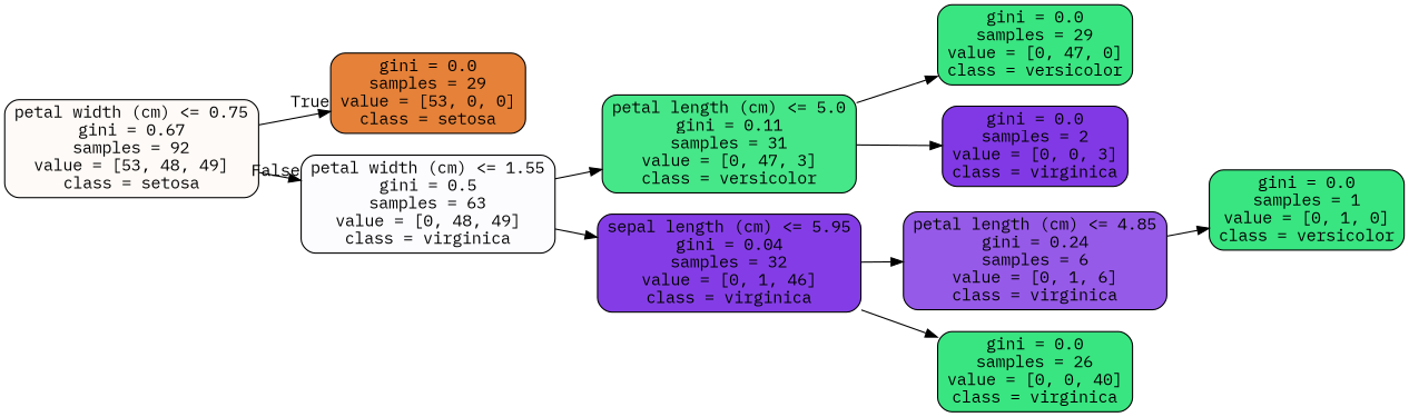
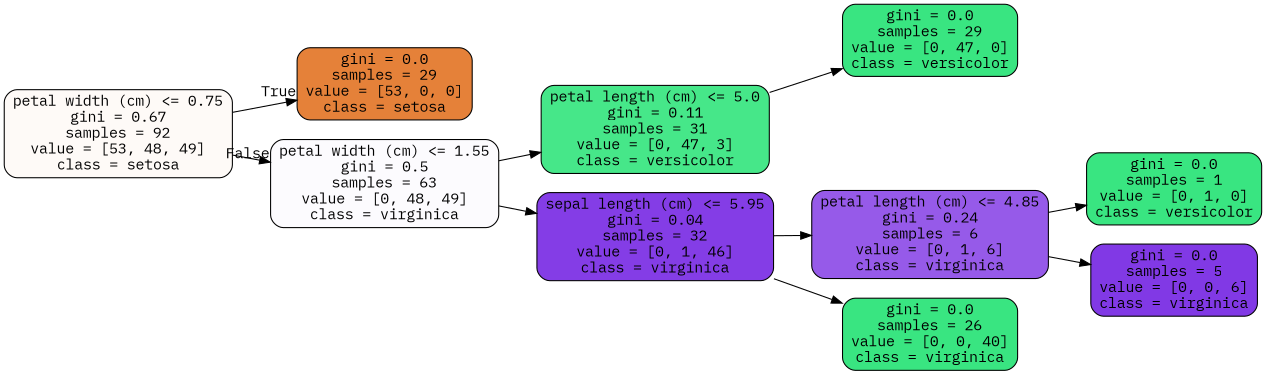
  digraph {
    fontname="IBM Plex Mono"
    rankdir=LR
    node [color=black fillcolor="#39e581" fontname="IBM Plex Mono" shape=box style="filled, rounded"]
    edge [fontname="IBM Plex Mono"]
    n1 [fillcolor="#fefaf7" label="petal width (cm) <= 0.75\ngini = 0.67\nsamples = 92\nvalue = [53, 48, 49]\nclass = setosa"]
    n2 [fillcolor="#e58139" label="gini = 0.0\nsamples = 29\nvalue = [53, 0, 0]\nclass = setosa"]
    n3 [fillcolor="#fcfbfe" label="petal width (cm) <= 1.55\ngini = 0.5\nsamples = 63\nvalue = [0, 48, 49]\nclass = virginica"]
    n4 [fillcolor="#46e789" label="petal length (cm) <= 5.0\ngini = 0.11\nsamples = 31\nvalue = [0, 47, 3]\nclass = versicolor"]
    n5 [fillcolor="#843de6" label="sepal length (cm) <= 5.95\ngini = 0.04\nsamples = 32\nvalue = [0, 1, 46]\nclass = virginica"]
    n6 [label="gini = 0.0\nsamples = 29\nvalue = [0, 47, 0]\nclass = versicolor"]
-   n7 [fillcolor="#8139e5" label="gini = 0.0\nsamples = 2\nvalue = [0, 0, 3]\nclass = virginica"]
    n8 [fillcolor="#965ae9" label="petal length (cm) <= 4.85\ngini = 0.24\nsamples = 6\nvalue = [0, 1, 6]\nclass = virginica"]
    n9 [label="gini = 0.0\nsamples = 26\nvalue = [0, 0, 40]\nclass = virginica"]
    n10 [label="gini = 0.0\nsamples = 1\nvalue = [0, 1, 0]\nclass = versicolor"]
+   n11 [fillcolor="#8139e5" label="gini = 0.0\nsamples = 5\nvalue = [0, 0, 6]\nclass = virginica"]
    n1 -> n2 [headlabel=True labelangle=45 labeldistance=2.5]
    n1 -> n3 [headlabel=False labelangle=-45 labeldistance=2.5]
    n3 -> n4
    n3 -> n5
    n4 -> n6
-   n4 -> n7
    n5 -> n8
    n5 -> n9
    n8 -> n10
+   n8 -> n11
  }
